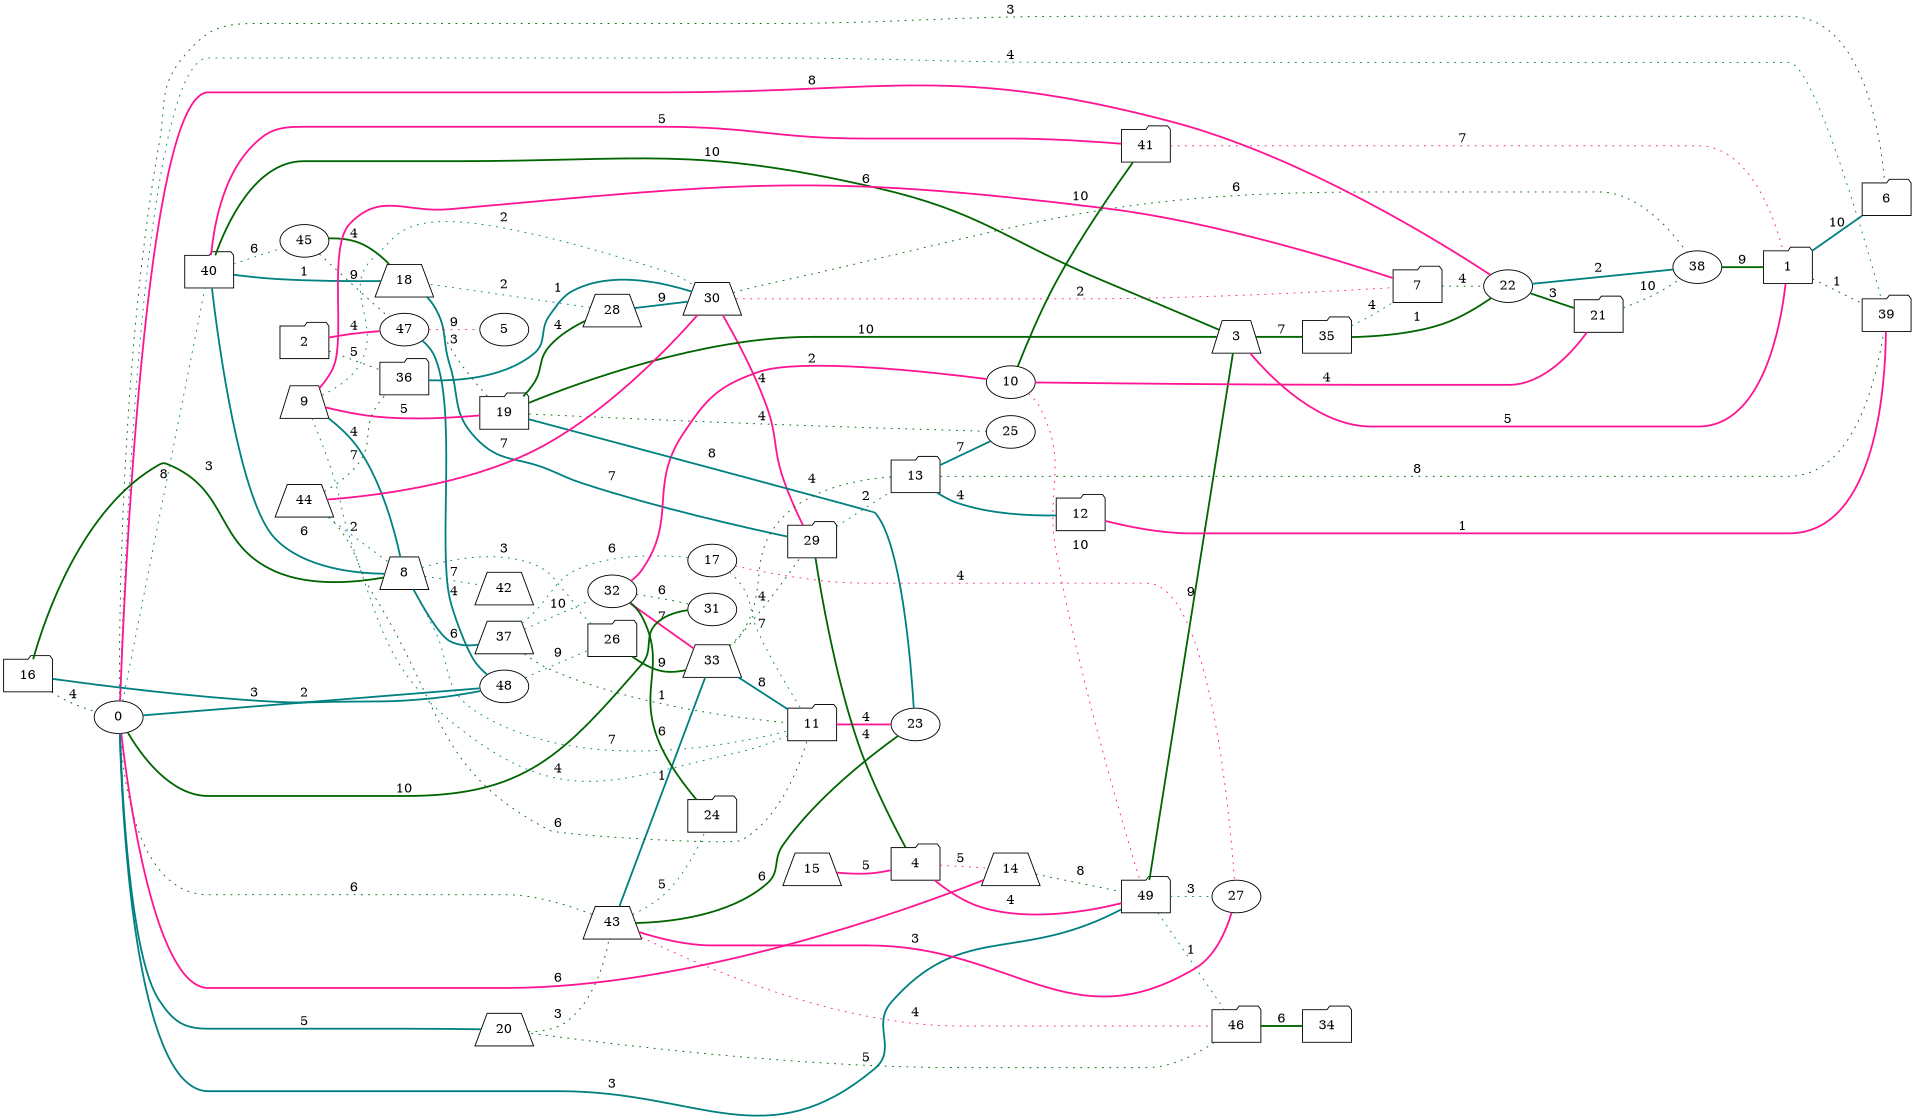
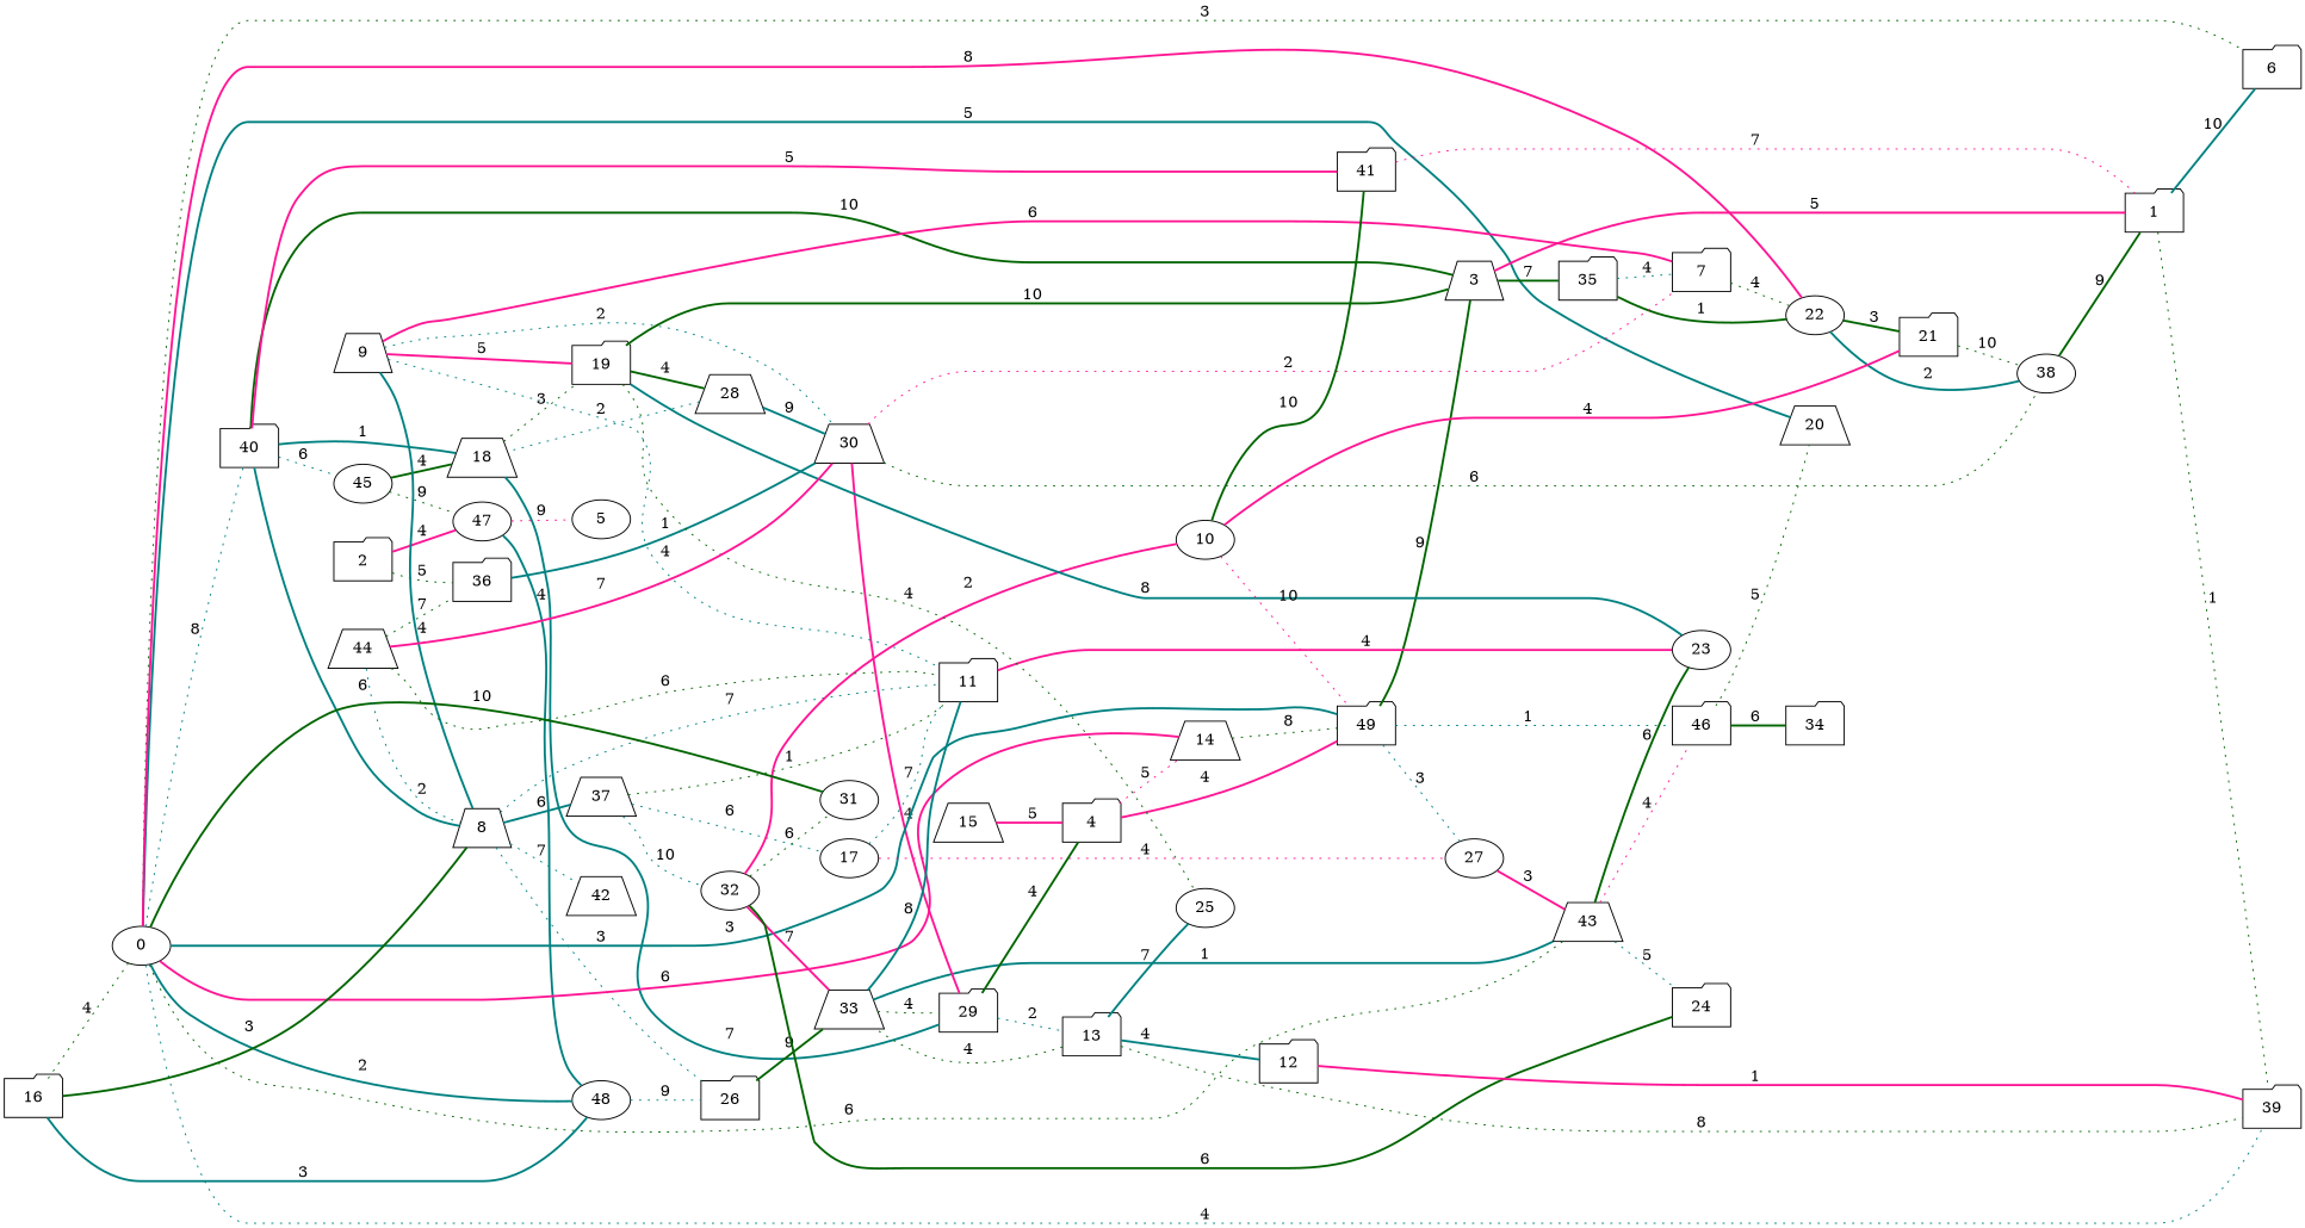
  graph {
    rankdir=LR
    node [shape=folder]
    edge [color=darkgreen style=bold]
    n1 [label=0 shape=ellipse]
    n2 [label=6]
    n3 [label=20 shape=trapezium]
    n4 [label=39]
    n5 [label=40]
    n6 [label=48 shape=ellipse]
    n7 [label=43 shape=trapezium]
    n8 [label=3 shape=trapezium]
    n9 [label=8 shape=trapezium]
    n10 [label=41]
    n11 [label=18 shape=trapezium]
    n12 [label=45 shape=ellipse]
    n13 [label=26]
    n14 [label=1]
    n15 [label=35]
    n16 [label=2]
    n17 [label=36]
    n18 [label=47 shape=ellipse]
    n19 [label=30 shape=trapezium]
    n20 [label=5 shape=ellipse]
    n21 [label=7]
    n22 [label=22 shape=ellipse]
    n23 [label=4]
    n24 [label=14 shape=trapezium]
    n25 [label=49]
    n26 [label=21]
    n27 [label=11]
    n28 [label=37 shape=trapezium]
    n29 [label=42 shape=trapezium]
    n30 [label=23 shape=ellipse]
    n31 [label=33 shape=trapezium]
    n32 [label=17 shape=ellipse]
    n33 [label=32 shape=ellipse]
    n34 [label=9 shape=trapezium]
    n35 [label=19]
    n36 [label=25 shape=ellipse]
    n37 [label=28 shape=trapezium]
    n38 [label=29]
    n39 [label=38 shape=ellipse]
    n40 [label=10 shape=ellipse]
    n41 [label=27 shape=ellipse]
    n42 [label=46]
    n43 [label=12]
    n44 [label=13]
    n45 [label=15 shape=trapezium]
    n46 [label=16]
    n47 [label=24]
    n48 [label=31 shape=ellipse]
    n49 [label=34]
    n50 [label=44 shape=trapezium]
    n1 -- n2 [label=3 style=dotted]
    n1 -- n3 [color=teal label=5]
    n1 -- n4 [color=teal label=4 style=dotted]
    n1 -- n5 [color=teal label=8 style=dotted]
    n1 -- n6 [color=teal label=2]
-   n3 -- n7 [label=3 style=dotted]
    n5 -- n8 [label=10]
    n5 -- n9 [color=teal label=6]
    n5 -- n10 [color=deeppink label=5]
    n5 -- n11 [color=teal label=1]
    n5 -- n12 [color=teal label=6 style=dotted]
    n6 -- n13 [color=teal label=9 style=dotted]
    n7 -- n1 [label=6 style=dotted]
    n7 -- n30 [label=6]
    n7 -- n31 [color=teal label=1]
    n7 -- n42 [color=deeppink label=4 style=dotted]
    n7 -- n47 [color=teal label=5 style=dotted]
    n8 -- n15 [label=7]
    n9 -- n13 [color=teal label=3 style=dotted]
    n9 -- n27 [color=teal label=7 style=dotted]
    n9 -- n28 [color=teal label=6]
    n9 -- n29 [color=teal label=7 style=dotted]
    n10 -- n14 [color=deeppink label=7 style=dotted]
    n11 -- n35 [label=3 style=dotted]
    n11 -- n38 [color=teal label=7]
    n12 -- n11 [label=4]
    n12 -- n18 [label=9 style=dotted]
    n13 -- n31 [label=9]
    n14 -- n2 [color=teal label=10]
    n14 -- n4 [label=1 style=dotted]
    n14 -- n8 [color=deeppink label=5]
    n15 -- n21 [color=teal label=4 style=dotted]
    n15 -- n22 [label=1]
    n16 -- n17 [label=5 style=dotted]
    n16 -- n18 [color=deeppink label=4]
    n17 -- n19 [color=teal label=1]
    n18 -- n6 [color=teal label=4]
    n18 -- n20 [color=deeppink label=9 style=dotted]
    n19 -- n21 [color=deeppink label=2 style=dotted]
    n19 -- n38 [color=deeppink label=4]
    n19 -- n39 [label=6 style=dotted]
    n21 -- n22 [label=4 style=dotted]
    n22 -- n1 [color=deeppink label=8]
    n22 -- n26 [label=3]
    n23 -- n24 [color=deeppink label=5 style=dotted]
    n24 -- n1 [color=deeppink label=6]
    n24 -- n25 [label=8 style=dotted]
    n25 -- n1 [color=teal label=3]
    n25 -- n8 [label=9]
    n25 -- n23 [color=deeppink label=4]
    n25 -- n41 [color=teal label=3 style=dotted]
    n25 -- n42 [color=teal label=1 style=dotted]
    n26 -- n39 [label=10 style=dotted]
    n27 -- n30 [color=deeppink label=4]
    n28 -- n27 [label=1 style=dotted]
    n28 -- n32 [color=teal label=6 style=dotted]
    n28 -- n33 [color=teal label=10 style=dotted]
    n31 -- n27 [color=teal label=8]
    n31 -- n38 [label=4 style=dotted]
    n32 -- n27 [color=teal label=7 style=dotted]
    n32 -- n41 [color=deeppink label=4 style=dotted]
    n33 -- n31 [color=deeppink label=7]
    n33 -- n40 [color=deeppink label=2]
    n33 -- n47 [label=6]
    n33 -- n48 [label=6 style=dotted]
    n34 -- n9 [color=teal label=4]
    n34 -- n19 [color=teal label=2 style=dotted]
    n34 -- n21 [color=deeppink label=6]
    n34 -- n27 [color=teal label=4 style=dotted]
    n34 -- n35 [color=deeppink label=5]
    n35 -- n8 [label=10]
    n35 -- n30 [color=teal label=8]
    n35 -- n36 [label=4 style=dotted]
    n35 -- n37 [label=4]
    n37 -- n11 [color=teal label=2 style=dotted]
    n37 -- n19 [color=teal label=9]
    n38 -- n23 [label=4]
    n38 -- n44 [color=teal label=2 style=dotted]
    n39 -- n14 [label=9]
    n39 -- n22 [color=teal label=2]
    n40 -- n10 [label=10]
    n40 -- n25 [color=deeppink label=10 style=dotted]
    n40 -- n26 [color=deeppink label=4]
    n41 -- n7 [color=deeppink label=3]
    n42 -- n3 [label=5 style=dotted]
    n42 -- n49 [label=6]
    n43 -- n4 [color=deeppink label=1]
    n44 -- n4 [label=8 style=dotted]
    n44 -- n31 [label=4 style=dotted]
    n44 -- n36 [color=teal label=7]
    n44 -- n43 [color=teal label=4]
    n45 -- n23 [color=deeppink label=5]
    n46 -- n1 [label=4 style=dotted]
    n46 -- n6 [color=teal label=3]
    n46 -- n9 [label=3]
    n48 -- n1 [label=10]
    n50 -- n9 [color=teal label=2 style=dotted]
    n50 -- n17 [label=7 style=dotted]
    n50 -- n19 [color=deeppink label=7]
    n50 -- n27 [label=6 style=dotted]
  }
